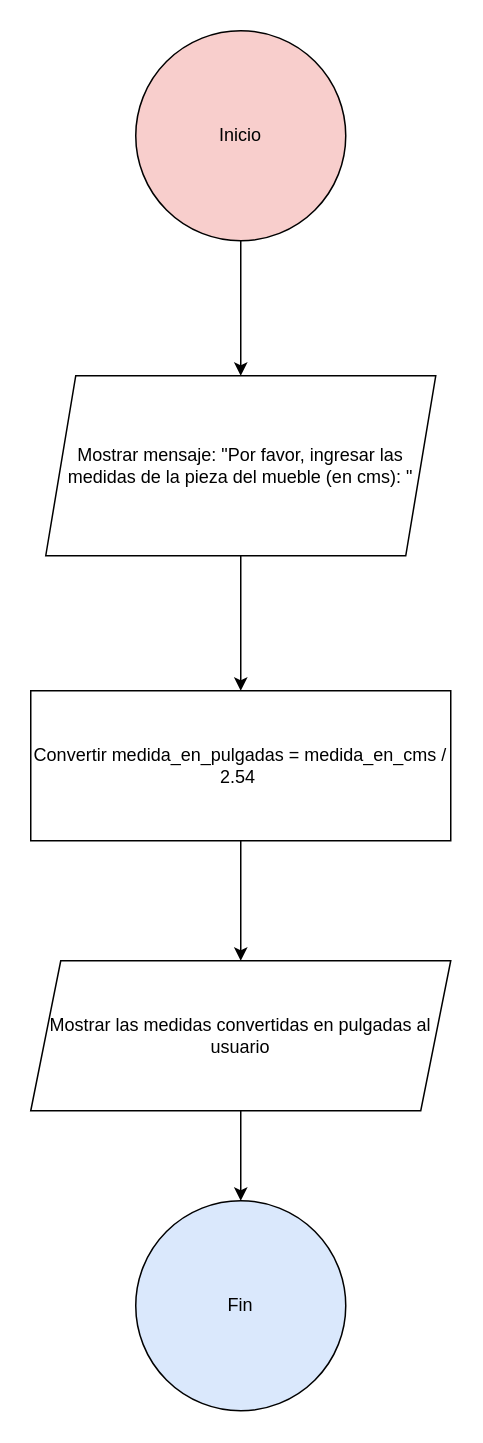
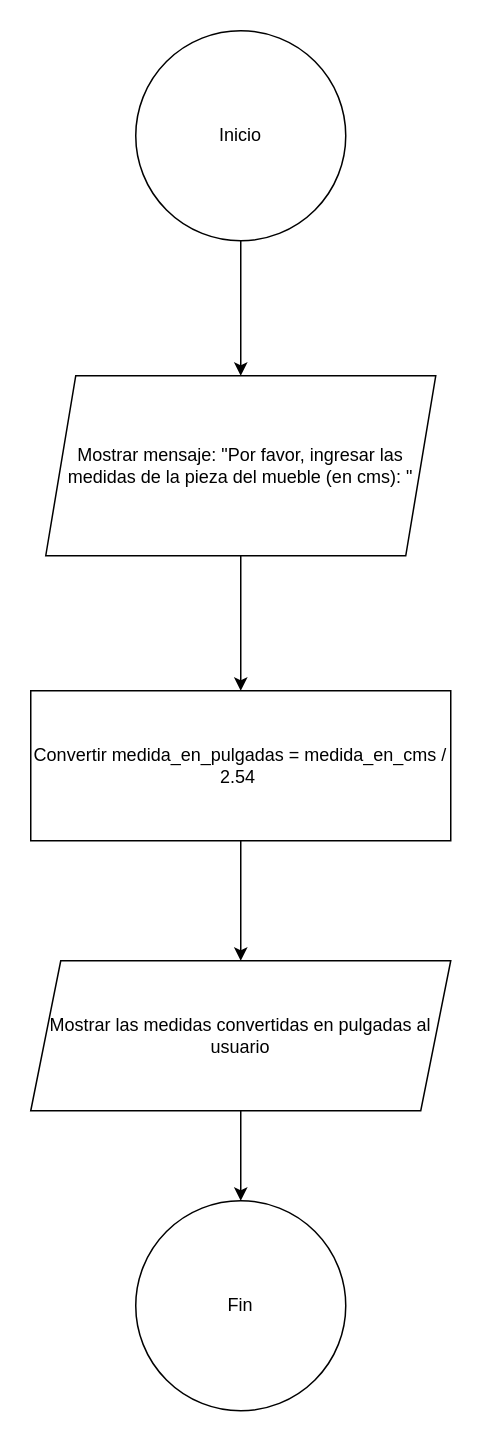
  <mxCell id="0" />
  <mxCell id="1" parent="0" />
  <mxCell id="2" value="" style="edgeStyle=orthogonalEdgeStyle;rounded=0;orthogonalLoop=1;jettySize=auto;html=1;" edge="1" parent="1" source="3"><mxGeometry relative="1" as="geometry"><mxPoint x="160" y="250" as="targetPoint" /></mxGeometry></mxCell>
- <mxCell id="3" value="Inicio" style="ellipse;whiteSpace=wrap;html=1;aspect=fixed;fillColor=#f8cecc;" vertex="1" parent="1"><mxGeometry x="90" y="20" width="140" height="140" as="geometry" /></mxCell>
+ <mxCell id="3" value="Inicio" style="ellipse;whiteSpace=wrap;html=1;aspect=fixed;" vertex="1" parent="1"><mxGeometry x="90" y="20" width="140" height="140" as="geometry" /></mxCell>
  <mxCell id="4" value="" style="edgeStyle=orthogonalEdgeStyle;rounded=0;orthogonalLoop=1;jettySize=auto;html=1;" edge="1" parent="1" source="5" target="7"><mxGeometry relative="1" as="geometry" /></mxCell>
  <mxCell id="5" value="Mostrar mensaje: &quot;Por favor, ingresar las medidas de la pieza del mueble (en cms): &quot;" style="shape=parallelogram;perimeter=parallelogramPerimeter;whiteSpace=wrap;html=1;fixedSize=1;" vertex="1" parent="1"><mxGeometry x="30" y="250" width="260" height="120" as="geometry" /></mxCell>
  <mxCell id="6" value="" style="edgeStyle=orthogonalEdgeStyle;rounded=0;orthogonalLoop=1;jettySize=auto;html=1;" edge="1" parent="1" source="7" target="9"><mxGeometry relative="1" as="geometry" /></mxCell>
  <mxCell id="7" value="Convertir medida_en_pulgadas = medida_en_cms / 2.54&amp;nbsp;" style="whiteSpace=wrap;html=1;" vertex="1" parent="1"><mxGeometry x="20" y="460" width="280" height="100" as="geometry" /></mxCell>
  <mxCell id="8" value="" style="edgeStyle=orthogonalEdgeStyle;rounded=0;orthogonalLoop=1;jettySize=auto;html=1;" edge="1" parent="1" source="9" target="10"><mxGeometry relative="1" as="geometry" /></mxCell>
  <mxCell id="9" value="Mostrar las medidas convertidas en pulgadas al usuario" style="shape=parallelogram;perimeter=parallelogramPerimeter;whiteSpace=wrap;html=1;fixedSize=1;" vertex="1" parent="1"><mxGeometry x="20" y="640" width="280" height="100" as="geometry" /></mxCell>
- <mxCell id="10" value="Fin" style="ellipse;whiteSpace=wrap;html=1;fillColor=#dae8fc;" vertex="1" parent="1"><mxGeometry x="90" y="800" width="140" height="140" as="geometry" /></mxCell>
+ <mxCell id="10" value="Fin" style="ellipse;whiteSpace=wrap;html=1;" vertex="1" parent="1"><mxGeometry x="90" y="800" width="140" height="140" as="geometry" /></mxCell>
